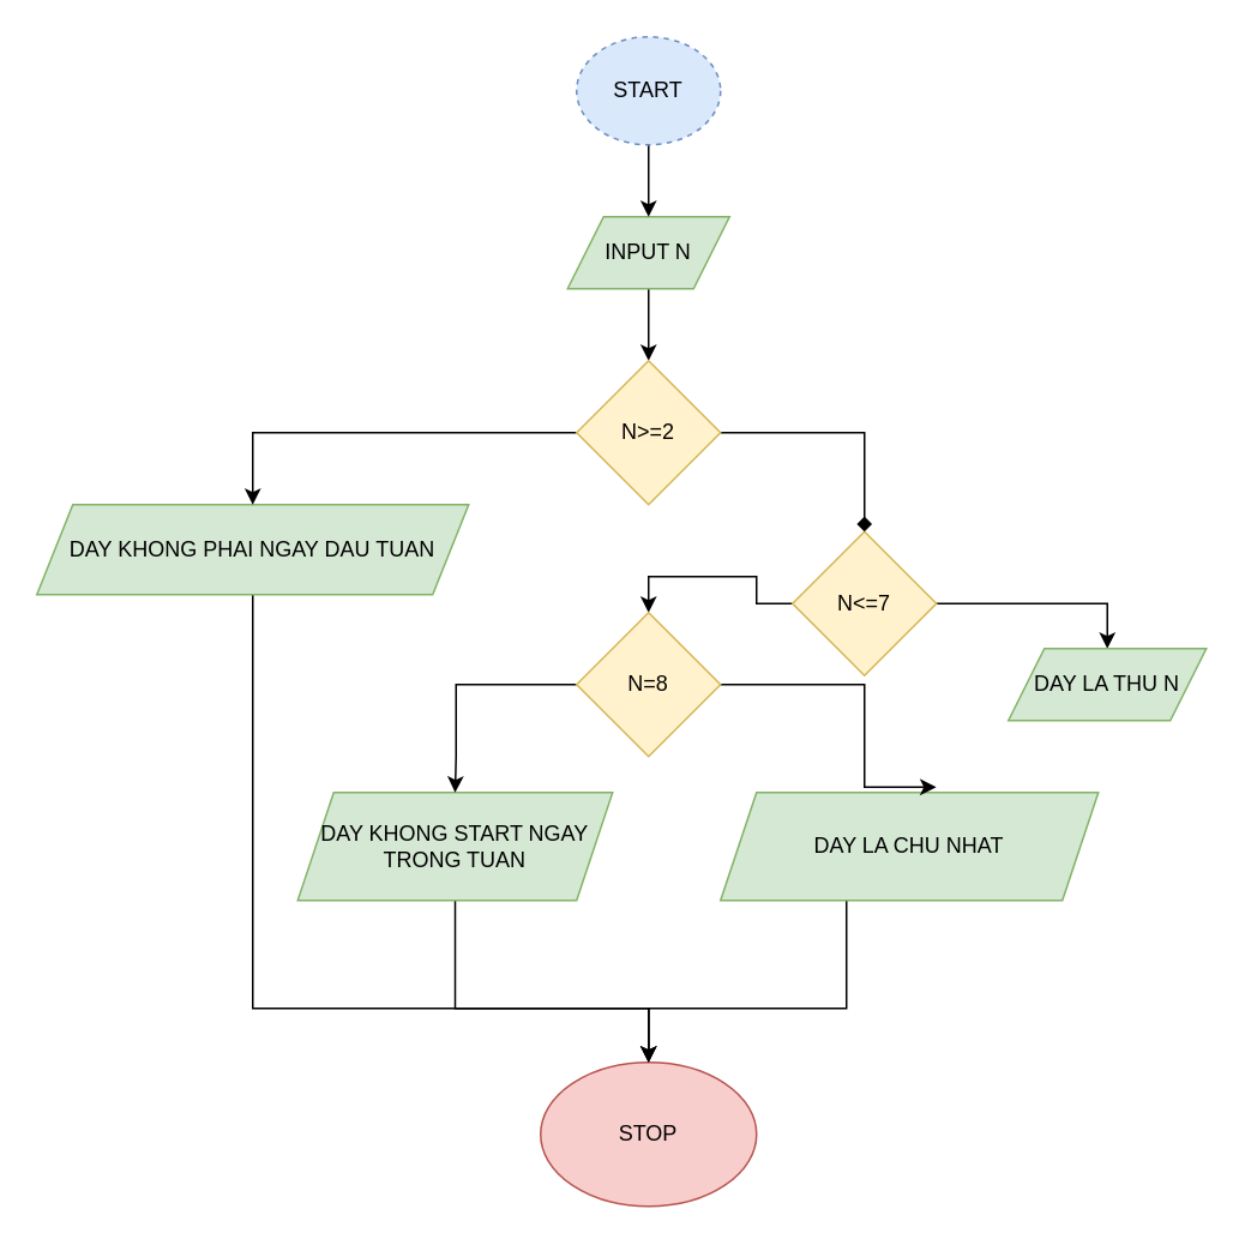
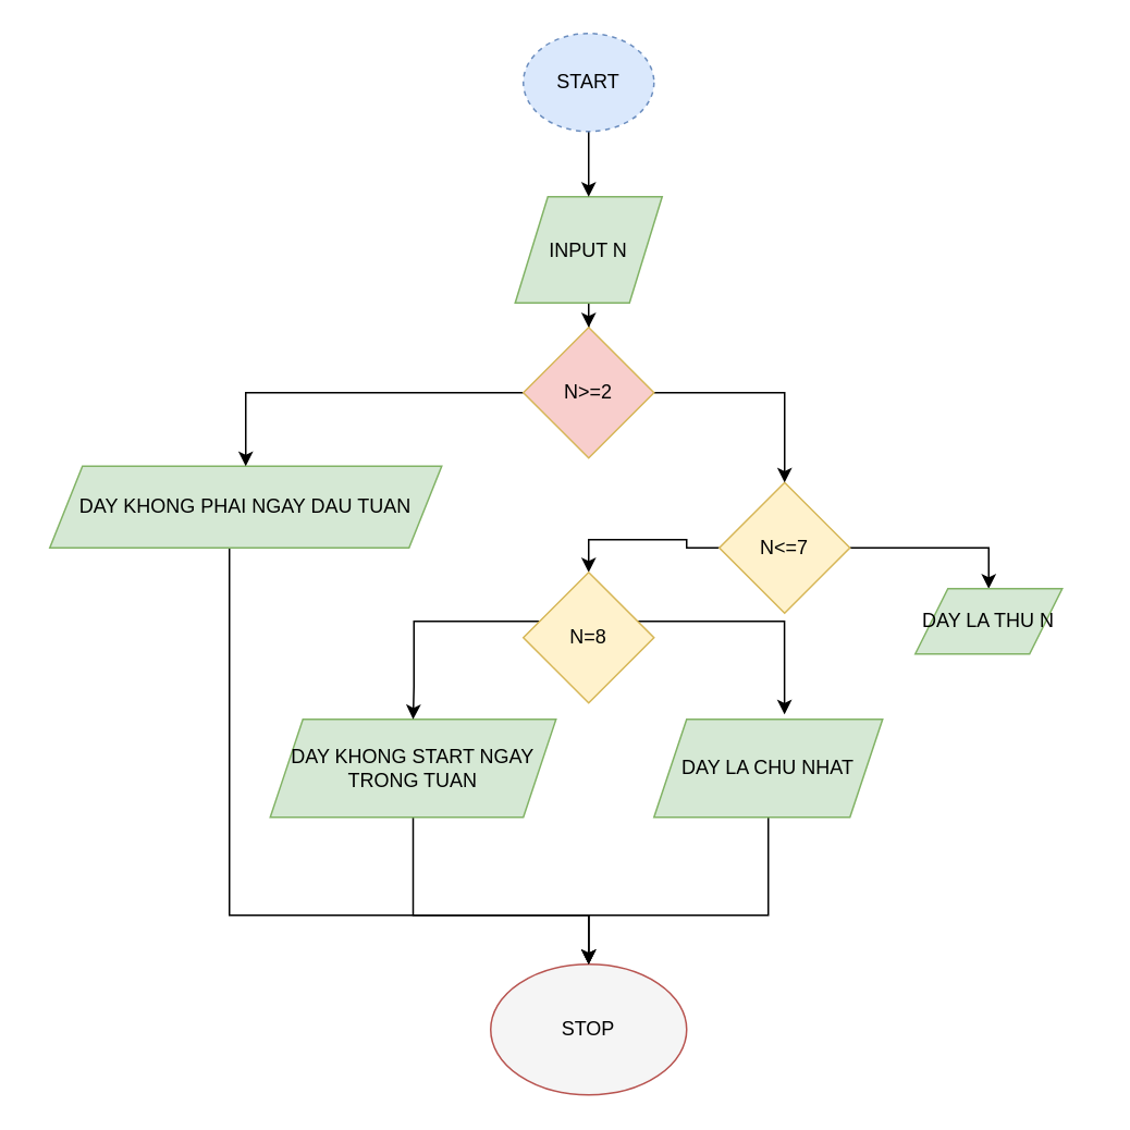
  <mxCell id="0" />
  <mxCell id="1" parent="0" />
- <mxCell id="2" value="STOP" style="ellipse;whiteSpace=wrap;html=1;fillColor=#f8cecc;strokeColor=#b85450;" vertex="1" parent="1"><mxGeometry x="300" y="590" width="120" height="80" as="geometry" /></mxCell>
+ <mxCell id="2" value="STOP" style="ellipse;whiteSpace=wrap;html=1;fillColor=#f5f5f5;strokeColor=#b85450;" vertex="1" parent="1"><mxGeometry x="300" y="590" width="120" height="80" as="geometry" /></mxCell>
  <mxCell id="3" style="edgeStyle=orthogonalEdgeStyle;rounded=0;orthogonalLoop=1;jettySize=auto;html=1;entryX=0.5;entryY=0;entryDx=0;entryDy=0;" edge="1" parent="1" source="4" target="2"><mxGeometry relative="1" as="geometry"><mxPoint x="252.5" y="560" as="targetPoint" /><Array as="points"><mxPoint x="253" y="560" /><mxPoint x="360" y="560" /></Array></mxGeometry></mxCell>
  <mxCell id="4" value="DAY KHONG START NGAY TRONG TUAN" style="shape=parallelogram;perimeter=parallelogramPerimeter;whiteSpace=wrap;html=1;fixedSize=1;fillColor=#d5e8d4;strokeColor=#82b366;" vertex="1" parent="1"><mxGeometry x="165" y="440" width="175" height="60" as="geometry" /></mxCell>
  <mxCell id="5" style="edgeStyle=orthogonalEdgeStyle;rounded=0;orthogonalLoop=1;jettySize=auto;html=1;entryX=0.5;entryY=0;entryDx=0;entryDy=0;" edge="1" parent="1" source="7" target="20"><mxGeometry relative="1" as="geometry"><mxPoint x="290" y="320" as="targetPoint" /></mxGeometry></mxCell>
  <mxCell id="6" style="edgeStyle=orthogonalEdgeStyle;rounded=0;orthogonalLoop=1;jettySize=auto;html=1;entryX=0.5;entryY=0;entryDx=0;entryDy=0;" edge="1" parent="1" source="7" target="8"><mxGeometry relative="1" as="geometry"><mxPoint x="620" y="320" as="targetPoint" /></mxGeometry></mxCell>
  <mxCell id="7" value="N&amp;lt;=7" style="rhombus;whiteSpace=wrap;html=1;fillColor=#fff2cc;strokeColor=#d6b656;" vertex="1" parent="1"><mxGeometry x="440" y="295" width="80" height="80" as="geometry" /></mxCell>
- <mxCell id="8" value="DAY LA THU N" style="shape=parallelogram;perimeter=parallelogramPerimeter;whiteSpace=wrap;html=1;fixedSize=1;fillColor=#d5e8d4;strokeColor=#82b366;" vertex="1" parent="1"><mxGeometry x="560" y="360" width="110" height="40" as="geometry" /></mxCell>
+ <mxCell id="8" value="DAY LA THU N" style="shape=parallelogram;perimeter=parallelogramPerimeter;whiteSpace=wrap;html=1;fixedSize=1;fillColor=#d5e8d4;strokeColor=#82b366;" vertex="1" parent="1"><mxGeometry x="560" y="360" width="90" height="40" as="geometry" /></mxCell>
  <mxCell id="9" style="edgeStyle=orthogonalEdgeStyle;rounded=0;orthogonalLoop=1;jettySize=auto;html=1;entryX=0.5;entryY=0;entryDx=0;entryDy=0;" edge="1" parent="1" source="10" target="2"><mxGeometry relative="1" as="geometry"><mxPoint x="140" y="560" as="targetPoint" /><Array as="points"><mxPoint x="140" y="560" /><mxPoint x="360" y="560" /></Array></mxGeometry></mxCell>
- <mxCell id="10" value="DAY KHONG PHAI NGAY DAU TUAN" style="shape=parallelogram;perimeter=parallelogramPerimeter;whiteSpace=wrap;html=1;fixedSize=1;fillColor=#d5e8d4;strokeColor=#82b366;" vertex="1" parent="1"><mxGeometry x="20" y="280" width="240" height="50" as="geometry" /></mxCell>
+ <mxCell id="10" value="DAY KHONG PHAI NGAY DAU TUAN" style="shape=parallelogram;perimeter=parallelogramPerimeter;whiteSpace=wrap;html=1;fixedSize=1;fillColor=#d5e8d4;strokeColor=#82b366;" vertex="1" parent="1"><mxGeometry x="30" y="285" width="240" height="50" as="geometry" /></mxCell>
  <mxCell id="11" style="edgeStyle=orthogonalEdgeStyle;rounded=0;orthogonalLoop=1;jettySize=auto;html=1;" edge="1" parent="1" source="12" target="17"><mxGeometry relative="1" as="geometry" /></mxCell>
- <mxCell id="12" value="INPUT N" style="shape=parallelogram;perimeter=parallelogramPerimeter;whiteSpace=wrap;html=1;fixedSize=1;fillColor=#d5e8d4;strokeColor=#82b366;" vertex="1" parent="1"><mxGeometry x="315" y="120" width="90" height="40" as="geometry" /></mxCell>
+ <mxCell id="12" value="INPUT N" style="shape=parallelogram;perimeter=parallelogramPerimeter;whiteSpace=wrap;html=1;fixedSize=1;fillColor=#d5e8d4;strokeColor=#82b366;" vertex="1" parent="1"><mxGeometry x="315" y="120" width="90" height="65" as="geometry" /></mxCell>
  <mxCell id="13" style="edgeStyle=orthogonalEdgeStyle;rounded=0;orthogonalLoop=1;jettySize=auto;html=1;" edge="1" parent="1" source="14"><mxGeometry relative="1" as="geometry"><mxPoint x="360" y="590" as="targetPoint" /><Array as="points"><mxPoint x="470" y="560" /><mxPoint x="360" y="560" /></Array></mxGeometry></mxCell>
- <mxCell id="14" value="DAY LA CHU NHAT" style="shape=parallelogram;perimeter=parallelogramPerimeter;whiteSpace=wrap;html=1;fixedSize=1;fillColor=#d5e8d4;strokeColor=#82b366;" vertex="1" parent="1"><mxGeometry x="400" y="440" width="210" height="60" as="geometry" /></mxCell>
- <mxCell id="15" style="edgeStyle=orthogonalEdgeStyle;rounded=0;orthogonalLoop=1;jettySize=auto;html=1;entryX=0.5;entryY=0;entryDx=0;entryDy=0;endArrow=diamond;" edge="1" parent="1" source="17" target="7"><mxGeometry relative="1" as="geometry"><mxPoint x="480" y="240" as="targetPoint" /></mxGeometry></mxCell>
+ <mxCell id="14" value="DAY LA CHU NHAT" style="shape=parallelogram;perimeter=parallelogramPerimeter;whiteSpace=wrap;html=1;fixedSize=1;fillColor=#d5e8d4;strokeColor=#82b366;" vertex="1" parent="1"><mxGeometry x="400" y="440" width="140" height="60" as="geometry" /></mxCell>
+ <mxCell id="15" style="edgeStyle=orthogonalEdgeStyle;rounded=0;orthogonalLoop=1;jettySize=auto;html=1;entryX=0.5;entryY=0;entryDx=0;entryDy=0;" edge="1" parent="1" source="17" target="7"><mxGeometry relative="1" as="geometry"><mxPoint x="480" y="240" as="targetPoint" /></mxGeometry></mxCell>
  <mxCell id="16" style="edgeStyle=orthogonalEdgeStyle;rounded=0;orthogonalLoop=1;jettySize=auto;html=1;entryX=0.5;entryY=0;entryDx=0;entryDy=0;" edge="1" parent="1" source="17" target="10"><mxGeometry relative="1" as="geometry"><mxPoint x="120" y="240" as="targetPoint" /></mxGeometry></mxCell>
- <mxCell id="17" value="N&amp;gt;=2" style="rhombus;whiteSpace=wrap;html=1;fillColor=#fff2cc;strokeColor=#d6b656;" vertex="1" parent="1"><mxGeometry x="320" y="200" width="80" height="80" as="geometry" /></mxCell>
+ <mxCell id="17" value="N&amp;gt;=2" style="rhombus;whiteSpace=wrap;html=1;fillColor=#f8cecc;strokeColor=#d6b656;" vertex="1" parent="1"><mxGeometry x="320" y="200" width="80" height="80" as="geometry" /></mxCell>
  <mxCell id="18" style="edgeStyle=orthogonalEdgeStyle;rounded=0;orthogonalLoop=1;jettySize=auto;html=1;entryX=0.571;entryY=-0.05;entryDx=0;entryDy=0;entryPerimeter=0;" edge="1" parent="1" source="20" target="14"><mxGeometry relative="1" as="geometry"><mxPoint x="490" y="380" as="targetPoint" /><Array as="points"><mxPoint x="480" y="380" /></Array></mxGeometry></mxCell>
  <mxCell id="19" style="edgeStyle=orthogonalEdgeStyle;rounded=0;orthogonalLoop=1;jettySize=auto;html=1;entryX=0.5;entryY=0;entryDx=0;entryDy=0;" edge="1" parent="1" source="20" target="4"><mxGeometry relative="1" as="geometry"><Array as="points"><mxPoint x="253" y="380" /><mxPoint x="253" y="420" /></Array></mxGeometry></mxCell>
- <mxCell id="20" value="N=8" style="rhombus;whiteSpace=wrap;html=1;fillColor=#fff2cc;strokeColor=#d6b656;" vertex="1" parent="1"><mxGeometry x="320" y="340" width="80" height="80" as="geometry" /></mxCell>
+ <mxCell id="20" value="N=8" style="rhombus;whiteSpace=wrap;html=1;fillColor=#fff2cc;strokeColor=#d6b656;" vertex="1" parent="1"><mxGeometry x="320" y="350" width="80" height="80" as="geometry" /></mxCell>
  <mxCell id="21" style="edgeStyle=orthogonalEdgeStyle;rounded=0;orthogonalLoop=1;jettySize=auto;html=1;entryX=0.5;entryY=0;entryDx=0;entryDy=0;" edge="1" parent="1" source="22" target="12"><mxGeometry relative="1" as="geometry" /></mxCell>
  <mxCell id="22" value="START" style="ellipse;whiteSpace=wrap;html=1;fillColor=#dae8fc;strokeColor=#6c8ebf;dashed=1;" vertex="1" parent="1"><mxGeometry x="320" y="20" width="80" height="60" as="geometry" /></mxCell>
  <mxCell id="23" style="edgeStyle=orthogonalEdgeStyle;rounded=0;orthogonalLoop=1;jettySize=auto;html=1;exitX=0.5;exitY=1;exitDx=0;exitDy=0;" edge="1" parent="1" source="8" target="8"><mxGeometry relative="1" as="geometry" /></mxCell>
